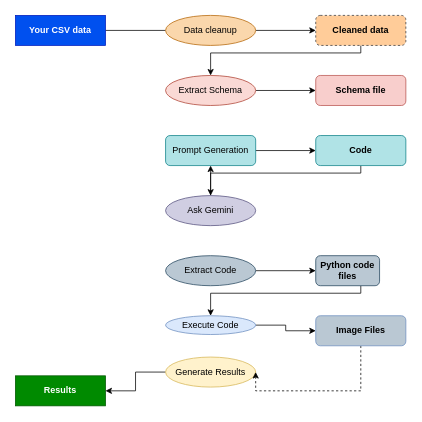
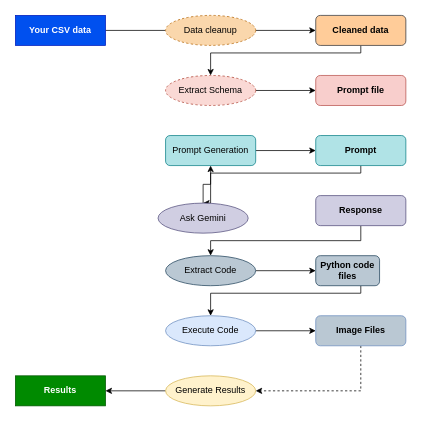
  <mxCell id="0" />
  <mxCell id="1" parent="0" />
  <mxCell id="2" style="edgeStyle=orthogonalEdgeStyle;rounded=0;orthogonalLoop=1;jettySize=auto;html=1;entryX=0;entryY=0.5;entryDx=0;entryDy=0;endArrow=none;" edge="1" parent="1" source="3" target="5"><mxGeometry relative="1" as="geometry" /></mxCell>
  <mxCell id="3" value="Your CSV data" style="rounded=0;whiteSpace=wrap;html=1;fillColor=#0050ef;fontColor=#ffffff;strokeColor=#001DBC;fontStyle=1" vertex="1" parent="1"><mxGeometry x="20" y="20" width="120" height="40" as="geometry" /></mxCell>
  <mxCell id="4" style="edgeStyle=orthogonalEdgeStyle;rounded=0;orthogonalLoop=1;jettySize=auto;html=1;entryX=0;entryY=0.5;entryDx=0;entryDy=0;" edge="1" parent="1" source="5" target="7"><mxGeometry relative="1" as="geometry" /></mxCell>
- <mxCell id="5" value="Data cleanup" style="ellipse;whiteSpace=wrap;html=1;fillColor=#fad7ac;strokeColor=#b46504;" vertex="1" parent="1"><mxGeometry x="220" y="20" width="120" height="40" as="geometry" /></mxCell>
+ <mxCell id="5" value="Data cleanup" style="ellipse;whiteSpace=wrap;html=1;fillColor=#fad7ac;strokeColor=#b46504;dashed=1;" vertex="1" parent="1"><mxGeometry x="220" y="20" width="120" height="40" as="geometry" /></mxCell>
  <mxCell id="6" style="edgeStyle=orthogonalEdgeStyle;rounded=0;orthogonalLoop=1;jettySize=auto;html=1;entryX=0.5;entryY=0;entryDx=0;entryDy=0;" edge="1" parent="1" source="7" target="9"><mxGeometry relative="1" as="geometry"><Array as="points"><mxPoint x="480" y="70" /><mxPoint x="280" y="70" /></Array></mxGeometry></mxCell>
- <mxCell id="7" value="Cleaned data" style="rounded=1;whiteSpace=wrap;html=1;fillColor=#ffcc99;strokeColor=#36393d;fontStyle=1;dashed=1;" vertex="1" parent="1"><mxGeometry x="420" y="20" width="120" height="40" as="geometry" /></mxCell>
+ <mxCell id="7" value="Cleaned data" style="rounded=1;whiteSpace=wrap;html=1;fillColor=#ffcc99;strokeColor=#36393d;fontStyle=1" vertex="1" parent="1"><mxGeometry x="420" y="20" width="120" height="40" as="geometry" /></mxCell>
  <mxCell id="8" style="edgeStyle=orthogonalEdgeStyle;rounded=0;orthogonalLoop=1;jettySize=auto;html=1;entryX=0;entryY=0.5;entryDx=0;entryDy=0;" edge="1" parent="1" source="9" target="18"><mxGeometry relative="1" as="geometry" /></mxCell>
- <mxCell id="9" value="Extract Schema" style="ellipse;whiteSpace=wrap;html=1;fillColor=#fad9d5;strokeColor=#ae4132;" vertex="1" parent="1"><mxGeometry x="220" y="100" width="120" height="40" as="geometry" /></mxCell>
+ <mxCell id="9" value="Extract Schema" style="ellipse;whiteSpace=wrap;html=1;fillColor=#fad9d5;strokeColor=#ae4132;dashed=1;" vertex="1" parent="1"><mxGeometry x="220" y="100" width="120" height="40" as="geometry" /></mxCell>
  <mxCell id="10" style="edgeStyle=orthogonalEdgeStyle;rounded=0;orthogonalLoop=1;jettySize=auto;html=1;entryX=0;entryY=0.5;entryDx=0;entryDy=0;" edge="1" parent="1" source="11" target="20"><mxGeometry relative="1" as="geometry" /></mxCell>
  <mxCell id="11" value="Prompt Generation" style="whiteSpace=wrap;html=1;fillColor=#b0e3e6;strokeColor=#0e8088;rounded=1;" vertex="1" parent="1"><mxGeometry x="220" y="180" width="120" height="40" as="geometry" /></mxCell>
  <mxCell id="12" style="edgeStyle=orthogonalEdgeStyle;rounded=0;orthogonalLoop=1;jettySize=auto;html=1;entryX=0;entryY=0.5;entryDx=0;entryDy=0;" edge="1" parent="1" source="13" target="26"><mxGeometry relative="1" as="geometry" /></mxCell>
  <mxCell id="13" value="Extract Code" style="ellipse;whiteSpace=wrap;html=1;fillColor=#bac8d3;strokeColor=#23445d;" vertex="1" parent="1"><mxGeometry x="220" y="340" width="120" height="40" as="geometry" /></mxCell>
  <mxCell id="14" style="edgeStyle=orthogonalEdgeStyle;rounded=0;orthogonalLoop=1;jettySize=auto;html=1;entryX=0;entryY=0.5;entryDx=0;entryDy=0;" edge="1" parent="1" source="15" target="28"><mxGeometry relative="1" as="geometry" /></mxCell>
- <mxCell id="15" value="Execute Code" style="ellipse;whiteSpace=wrap;html=1;fillColor=#dae8fc;strokeColor=#6c8ebf;" vertex="1" parent="1"><mxGeometry x="220" y="420" width="120" height="25" as="geometry" /></mxCell>
+ <mxCell id="15" value="Execute Code" style="ellipse;whiteSpace=wrap;html=1;fillColor=#dae8fc;strokeColor=#6c8ebf;" vertex="1" parent="1"><mxGeometry x="220" y="420" width="120" height="40" as="geometry" /></mxCell>
  <mxCell id="16" style="edgeStyle=orthogonalEdgeStyle;rounded=0;orthogonalLoop=1;jettySize=auto;html=1;entryX=1;entryY=0.5;entryDx=0;entryDy=0;" edge="1" parent="1" source="17" target="29"><mxGeometry relative="1" as="geometry" /></mxCell>
- <mxCell id="17" value="Generate Results" style="ellipse;whiteSpace=wrap;html=1;fillColor=#fff2cc;strokeColor=#d6b656;" vertex="1" parent="1"><mxGeometry x="220" y="475" width="120" height="40" as="geometry" /></mxCell>
- <mxCell id="18" value="Schema file" style="rounded=1;whiteSpace=wrap;html=1;fillColor=#f8cecc;strokeColor=#b85450;fontStyle=1" vertex="1" parent="1"><mxGeometry x="420" y="100" width="120" height="40" as="geometry" /></mxCell>
+ <mxCell id="17" value="Generate Results" style="ellipse;whiteSpace=wrap;html=1;fillColor=#fff2cc;strokeColor=#d6b656;" vertex="1" parent="1"><mxGeometry x="220" y="500" width="120" height="40" as="geometry" /></mxCell>
+ <mxCell id="18" value="Prompt file" style="rounded=1;whiteSpace=wrap;html=1;fillColor=#f8cecc;strokeColor=#b85450;fontStyle=1" vertex="1" parent="1"><mxGeometry x="420" y="100" width="120" height="40" as="geometry" /></mxCell>
  <mxCell id="19" style="edgeStyle=orthogonalEdgeStyle;rounded=0;orthogonalLoop=1;jettySize=auto;html=1;entryX=0.5;entryY=0;entryDx=0;entryDy=0;" edge="1" parent="1" source="20" target="22"><mxGeometry relative="1" as="geometry"><Array as="points"><mxPoint x="480" y="230" /><mxPoint x="280" y="230" /></Array></mxGeometry></mxCell>
- <mxCell id="20" value="Code" style="rounded=1;whiteSpace=wrap;html=1;fillColor=#b0e3e6;strokeColor=#0e8088;fontStyle=1" vertex="1" parent="1"><mxGeometry x="420" y="180" width="120" height="40" as="geometry" /></mxCell>
+ <mxCell id="20" value="Prompt" style="rounded=1;whiteSpace=wrap;html=1;fillColor=#b0e3e6;strokeColor=#0e8088;fontStyle=1" vertex="1" parent="1"><mxGeometry x="420" y="180" width="120" height="40" as="geometry" /></mxCell>
  <mxCell id="21" style="edgeStyle=orthogonalEdgeStyle;rounded=0;orthogonalLoop=1;jettySize=auto;html=1;" edge="1" parent="1" source="22" target="11"><mxGeometry relative="1" as="geometry" /></mxCell>
- <mxCell id="22" value="Ask Gemini" style="ellipse;whiteSpace=wrap;html=1;fillColor=#d0cee2;strokeColor=#56517e;" vertex="1" parent="1"><mxGeometry x="220" y="260" width="120" height="40" as="geometry" /></mxCell>
+ <mxCell id="22" value="Ask Gemini" style="ellipse;whiteSpace=wrap;html=1;fillColor=#d0cee2;strokeColor=#56517e;" vertex="1" parent="1"><mxGeometry x="210" y="270" width="120" height="40" as="geometry" /></mxCell>
+ <mxCell id="23" style="edgeStyle=orthogonalEdgeStyle;rounded=0;orthogonalLoop=1;jettySize=auto;html=1;" edge="1" parent="1" source="24" target="13"><mxGeometry relative="1" as="geometry"><Array as="points"><mxPoint x="480" y="320" /><mxPoint x="280" y="320" /></Array></mxGeometry></mxCell>
+ <mxCell id="24" value="Response" style="rounded=1;whiteSpace=wrap;html=1;fillColor=#d0cee2;strokeColor=#56517e;fontStyle=1" vertex="1" parent="1"><mxGeometry x="420" y="260" width="120" height="40" as="geometry" /></mxCell>
  <mxCell id="25" style="edgeStyle=orthogonalEdgeStyle;rounded=0;orthogonalLoop=1;jettySize=auto;html=1;entryX=0.5;entryY=0;entryDx=0;entryDy=0;" edge="1" parent="1" source="26" target="15"><mxGeometry relative="1" as="geometry"><Array as="points"><mxPoint x="480" y="390" /><mxPoint x="280" y="390" /></Array></mxGeometry></mxCell>
  <mxCell id="26" value="Python code files" style="rounded=1;whiteSpace=wrap;html=1;fillColor=#bac8d3;strokeColor=#23445d;fontStyle=1" vertex="1" parent="1"><mxGeometry x="420" y="340" width="85" height="40" as="geometry" /></mxCell>
  <mxCell id="27" style="edgeStyle=orthogonalEdgeStyle;rounded=0;orthogonalLoop=1;jettySize=auto;html=1;entryX=1;entryY=0.5;entryDx=0;entryDy=0;dashed=1;" edge="1" parent="1" source="28" target="17"><mxGeometry relative="1" as="geometry"><Array as="points"><mxPoint x="480" y="520" /></Array></mxGeometry></mxCell>
  <mxCell id="28" value="Image Files" style="rounded=1;whiteSpace=wrap;html=1;fillColor=#bac8d3;strokeColor=#6c8ebf;fontStyle=1;" vertex="1" parent="1"><mxGeometry x="420" y="420" width="120" height="40" as="geometry" /></mxCell>
  <mxCell id="29" value="Results" style="rounded=0;whiteSpace=wrap;html=1;fillColor=#008a00;fontColor=#ffffff;strokeColor=#005700;fontStyle=1" vertex="1" parent="1"><mxGeometry x="20" y="500" width="120" height="40" as="geometry" /></mxCell>
